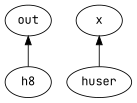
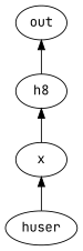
  digraph {
    fontname="JetBrains Mono"
    node [fontname="JetBrains Mono"]
    edge [dir=back fontname="JetBrains Mono"]
    n1 [label=h8]
    out
    x
    huser
+   n1 -> x
    out -> n1
    x -> huser
  }
